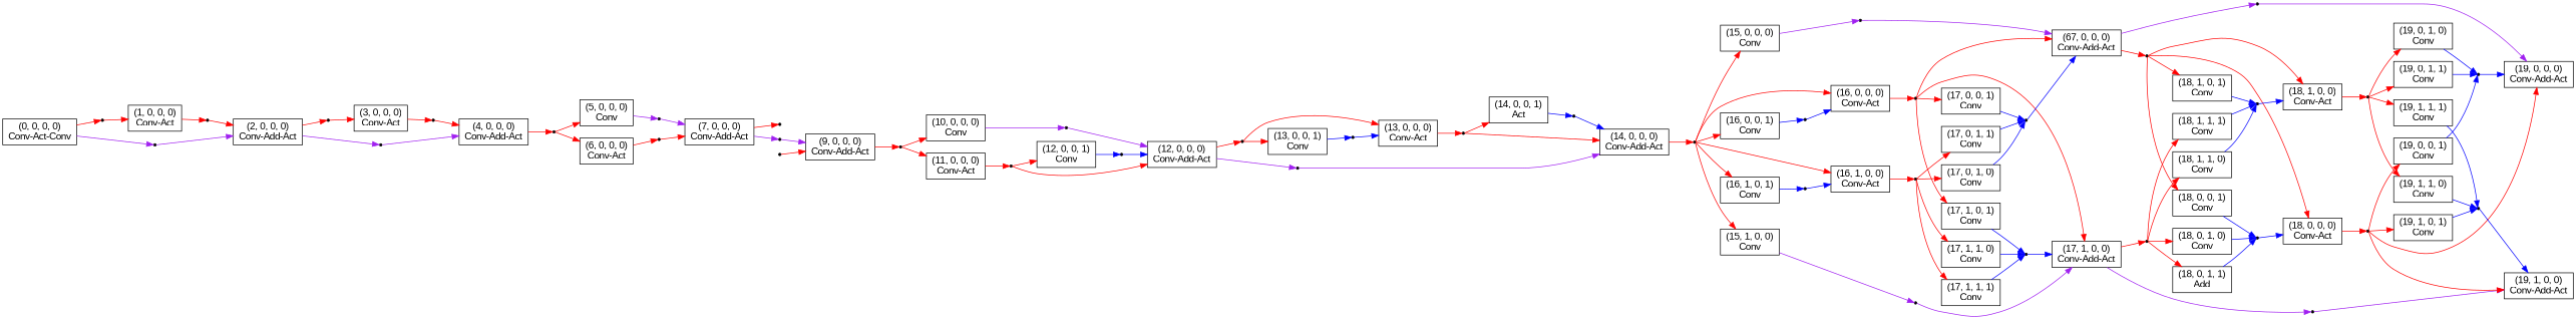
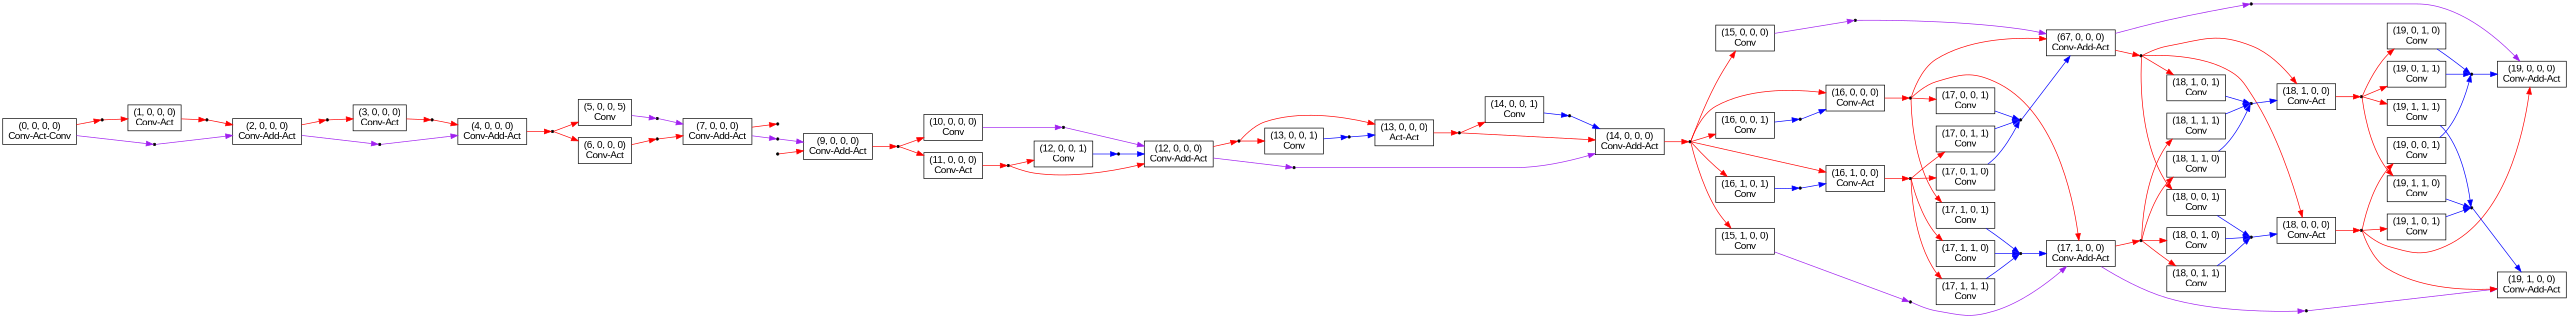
  digraph {
    rankdir=LR
    node [fontname=Arial shape=rectangle]
    edge [color=red]
    n1 [label="(0, 0, 0, 0)\nConv-Act-Conv"]
    "cast_from_(0, 0, 0, 0)" [shape=point]
    "gather_from_(0, 0, 0, 0)" [shape=point]
    n4 [label="(1, 0, 0, 0)\nConv-Act"]
    n5 [label="(2, 0, 0, 0)\nConv-Add-Act"]
    "cast_from_(1, 0, 0, 0)" [shape=point]
    "cast_from_(2, 0, 0, 0)" [shape=point]
    "gather_from_(2, 0, 0, 0)" [shape=point]
    n9 [label="(3, 0, 0, 0)\nConv-Act"]
    n10 [label="(4, 0, 0, 0)\nConv-Add-Act"]
    "cast_from_(3, 0, 0, 0)" [shape=point]
    "cast_from_(4, 0, 0, 0)" [shape=point]
-   n13 [label="(5, 0, 0, 0)\nConv"]
+   n13 [label="(5, 0, 0, 5)\nConv"]
    n14 [label="(6, 0, 0, 0)\nConv-Act"]
    "gather_from_(5, 0, 0, 0)" [shape=point]
    n16 [label="(7, 0, 0, 0)\nConv-Add-Act"]
    "cast_from_(6, 0, 0, 0)" [shape=point]
    "cast_from_(7, 0, 0, 0)" [shape=point]
    "gather_from_(7, 0, 0, 0)" [shape=point]
    n20 [label="(9, 0, 0, 0)\nConv-Add-Act"]
    "cast_from_(8, 0, 0, 0)" [shape=point]
    "cast_from_(9, 0, 0, 0)" [shape=point]
    n23 [label="(10, 0, 0, 0)\nConv"]
    n24 [label="(11, 0, 0, 0)\nConv-Act"]
    "gather_from_(10, 0, 0, 0)" [shape=point]
    n26 [label="(12, 0, 0, 0)\nConv-Add-Act"]
    "cast_from_(11, 0, 0, 0)" [shape=point]
    n28 [label="(12, 0, 0, 1)\nConv"]
    "cast_from_(12, 0, 0, 0)" [shape=point]
    "gather_from_(12, 0, 0, 0)" [shape=point]
-   n31 [label="(13, 0, 0, 0)\nConv-Act"]
+   n31 [label="(13, 0, 0, 0)\nAct-Act"]
    n32 [label="(13, 0, 0, 1)\nConv"]
    n33 [label="(14, 0, 0, 0)\nConv-Add-Act"]
    "merge_to_(12, 0, 0, 0)" [shape=point]
    "cast_from_(13, 0, 0, 0)" [shape=point]
-   n36 [label="(14, 0, 0, 1)\nAct"]
+   n36 [label="(14, 0, 0, 1)\nConv"]
    "merge_to_(13, 0, 0, 0)" [shape=point]
    "cast_from_(14, 0, 0, 0)" [shape=point]
    n39 [label="(15, 0, 0, 0)\nConv"]
    n40 [label="(15, 1, 0, 0)\nConv"]
    n41 [label="(16, 0, 0, 0)\nConv-Act"]
    n42 [label="(16, 0, 0, 1)\nConv"]
    n43 [label="(16, 1, 0, 0)\nConv-Act"]
    n44 [label="(16, 1, 0, 1)\nConv"]
    "merge_to_(14, 0, 0, 0)" [shape=point]
    "gather_from_(15, 0, 0, 0)" [shape=point]
    n47 [label="(67, 0, 0, 0)\nConv-Add-Act"]
    "gather_from_(15, 1, 0, 0)" [shape=point]
    n49 [label="(17, 1, 0, 0)\nConv-Add-Act"]
    "cast_from_(16, 0, 0, 0)" [shape=point]
    n51 [label="(17, 0, 0, 1)\nConv"]
    n52 [label="(17, 1, 0, 1)\nConv"]
    "merge_to_(16, 0, 0, 0)" [shape=point]
    "cast_from_(16, 1, 0, 0)" [shape=point]
    n55 [label="(17, 0, 1, 0)\nConv"]
    n56 [label="(17, 0, 1, 1)\nConv"]
    n57 [label="(17, 1, 1, 0)\nConv"]
    n58 [label="(17, 1, 1, 1)\nConv"]
    "merge_to_(16, 1, 0, 0)" [shape=point]
    "cast_from_(17, 0, 0, 0)" [shape=point]
    "gather_from_(17, 0, 0, 0)" [shape=point]
    n62 [label="(18, 0, 0, 0)\nConv-Act"]
    n63 [label="(18, 0, 0, 1)\nConv"]
    n64 [label="(18, 1, 0, 0)\nConv-Act"]
    n65 [label="(18, 1, 0, 1)\nConv"]
    n66 [label="(19, 0, 0, 0)\nConv-Add-Act"]
    "merge_to_(17, 0, 0, 0)" [shape=point]
    "cast_from_(17, 1, 0, 0)" [shape=point]
    "gather_from_(17, 1, 0, 0)" [shape=point]
    n70 [label="(18, 0, 1, 0)\nConv"]
-   n71 [label="(18, 0, 1, 1)\nAdd"]
+   n71 [label="(18, 0, 1, 1)\nConv"]
    n72 [label="(18, 1, 1, 0)\nConv"]
    n73 [label="(18, 1, 1, 1)\nConv"]
    n74 [label="(19, 1, 0, 0)\nConv-Add-Act"]
    "merge_to_(17, 1, 0, 0)" [shape=point]
    "cast_from_(18, 0, 0, 0)" [shape=point]
    n77 [label="(19, 0, 0, 1)\nConv"]
    n78 [label="(19, 1, 0, 1)\nConv"]
    "merge_to_(18, 0, 0, 0)" [shape=point]
    "cast_from_(18, 1, 0, 0)" [shape=point]
    n81 [label="(19, 0, 1, 0)\nConv"]
    n82 [label="(19, 0, 1, 1)\nConv"]
    n83 [label="(19, 1, 1, 0)\nConv"]
    n84 [label="(19, 1, 1, 1)\nConv"]
    "merge_to_(18, 1, 0, 0)" [shape=point]
    "merge_to_(19, 0, 0, 0)" [shape=point]
    "merge_to_(19, 1, 0, 0)" [shape=point]
    n1 -> "cast_from_(0, 0, 0, 0)"
    n1 -> "gather_from_(0, 0, 0, 0)" [color=purple]
    "cast_from_(0, 0, 0, 0)" -> n4
    "gather_from_(0, 0, 0, 0)" -> n5 [color=purple]
    n4 -> "cast_from_(1, 0, 0, 0)"
    n5 -> "cast_from_(2, 0, 0, 0)"
    n5 -> "gather_from_(2, 0, 0, 0)" [color=purple]
    "cast_from_(1, 0, 0, 0)" -> n5
    "cast_from_(2, 0, 0, 0)" -> n9
    "gather_from_(2, 0, 0, 0)" -> n10 [color=purple]
    n9 -> "cast_from_(3, 0, 0, 0)"
    n10 -> "cast_from_(4, 0, 0, 0)"
    "cast_from_(3, 0, 0, 0)" -> n10
    "cast_from_(4, 0, 0, 0)" -> n13
    "cast_from_(4, 0, 0, 0)" -> n14
    n13 -> "gather_from_(5, 0, 0, 0)" [color=purple]
    n14 -> "cast_from_(6, 0, 0, 0)"
    "gather_from_(5, 0, 0, 0)" -> n16 [color=purple]
    n16 -> "cast_from_(7, 0, 0, 0)"
    n16 -> "gather_from_(7, 0, 0, 0)" [color=purple]
    "cast_from_(6, 0, 0, 0)" -> n16
    "gather_from_(7, 0, 0, 0)" -> n20 [color=purple]
    n20 -> "cast_from_(9, 0, 0, 0)"
    "cast_from_(8, 0, 0, 0)" -> n20
    "cast_from_(9, 0, 0, 0)" -> n23
    "cast_from_(9, 0, 0, 0)" -> n24
    n23 -> "gather_from_(10, 0, 0, 0)" [color=purple]
    n24 -> "cast_from_(11, 0, 0, 0)"
    "gather_from_(10, 0, 0, 0)" -> n26 [color=purple]
    n26 -> "cast_from_(12, 0, 0, 0)"
    n26 -> "gather_from_(12, 0, 0, 0)" [color=purple]
    "cast_from_(11, 0, 0, 0)" -> n26
    "cast_from_(11, 0, 0, 0)" -> n28
    n28 -> "merge_to_(12, 0, 0, 0)" [color=blue]
    "cast_from_(12, 0, 0, 0)" -> n31
    "cast_from_(12, 0, 0, 0)" -> n32
    "gather_from_(12, 0, 0, 0)" -> n33 [color=purple]
    n31 -> "cast_from_(13, 0, 0, 0)"
    n32 -> "merge_to_(13, 0, 0, 0)" [color=blue]
    n33 -> "cast_from_(14, 0, 0, 0)"
    "merge_to_(12, 0, 0, 0)" -> n26 [color=blue]
    "cast_from_(13, 0, 0, 0)" -> n33
    "cast_from_(13, 0, 0, 0)" -> n36
    n36 -> "merge_to_(14, 0, 0, 0)" [color=blue]
    "merge_to_(13, 0, 0, 0)" -> n31 [color=blue]
    "cast_from_(14, 0, 0, 0)" -> n39
    "cast_from_(14, 0, 0, 0)" -> n40
    "cast_from_(14, 0, 0, 0)" -> n41
    "cast_from_(14, 0, 0, 0)" -> n42
    "cast_from_(14, 0, 0, 0)" -> n43
    "cast_from_(14, 0, 0, 0)" -> n44
    n39 -> "gather_from_(15, 0, 0, 0)" [color=purple]
    n40 -> "gather_from_(15, 1, 0, 0)" [color=purple]
    n41 -> "cast_from_(16, 0, 0, 0)"
    n42 -> "merge_to_(16, 0, 0, 0)" [color=blue]
    n43 -> "cast_from_(16, 1, 0, 0)"
    n44 -> "merge_to_(16, 1, 0, 0)" [color=blue]
    "merge_to_(14, 0, 0, 0)" -> n33 [color=blue]
    "gather_from_(15, 0, 0, 0)" -> n47 [color=purple]
    n47 -> "cast_from_(17, 0, 0, 0)"
    n47 -> "gather_from_(17, 0, 0, 0)" [color=purple]
    "gather_from_(15, 1, 0, 0)" -> n49 [color=purple]
    n49 -> "cast_from_(17, 1, 0, 0)"
    n49 -> "gather_from_(17, 1, 0, 0)" [color=purple]
    "cast_from_(16, 0, 0, 0)" -> n47
    "cast_from_(16, 0, 0, 0)" -> n49
    "cast_from_(16, 0, 0, 0)" -> n51
    "cast_from_(16, 0, 0, 0)" -> n52
    n51 -> "merge_to_(17, 0, 0, 0)" [color=blue]
    n52 -> "merge_to_(17, 1, 0, 0)" [color=blue]
    "merge_to_(16, 0, 0, 0)" -> n41 [color=blue]
    "cast_from_(16, 1, 0, 0)" -> n55
    "cast_from_(16, 1, 0, 0)" -> n56
    "cast_from_(16, 1, 0, 0)" -> n57
    "cast_from_(16, 1, 0, 0)" -> n58
    n55 -> "merge_to_(17, 0, 0, 0)" [color=blue]
    n56 -> "merge_to_(17, 0, 0, 0)" [color=blue]
    n57 -> "merge_to_(17, 1, 0, 0)" [color=blue]
    n58 -> "merge_to_(17, 1, 0, 0)" [color=blue]
    "merge_to_(16, 1, 0, 0)" -> n43 [color=blue]
    "cast_from_(17, 0, 0, 0)" -> n62
    "cast_from_(17, 0, 0, 0)" -> n63
    "cast_from_(17, 0, 0, 0)" -> n64
    "cast_from_(17, 0, 0, 0)" -> n65
    "gather_from_(17, 0, 0, 0)" -> n66 [color=purple]
    n62 -> "cast_from_(18, 0, 0, 0)"
    n63 -> "merge_to_(18, 0, 0, 0)" [color=blue]
    n64 -> "cast_from_(18, 1, 0, 0)"
    n65 -> "merge_to_(18, 1, 0, 0)" [color=blue]
    "merge_to_(17, 0, 0, 0)" -> n47 [color=blue]
    "cast_from_(17, 1, 0, 0)" -> n70
    "cast_from_(17, 1, 0, 0)" -> n71
    "cast_from_(17, 1, 0, 0)" -> n72
    "cast_from_(17, 1, 0, 0)" -> n73
    "gather_from_(17, 1, 0, 0)" -> n74 [color=purple]
    n70 -> "merge_to_(18, 0, 0, 0)" [color=blue]
    n71 -> "merge_to_(18, 0, 0, 0)" [color=blue]
    n72 -> "merge_to_(18, 1, 0, 0)" [color=blue]
    n73 -> "merge_to_(18, 1, 0, 0)" [color=blue]
    "merge_to_(17, 1, 0, 0)" -> n49 [color=blue]
    "cast_from_(18, 0, 0, 0)" -> n66
    "cast_from_(18, 0, 0, 0)" -> n74
    "cast_from_(18, 0, 0, 0)" -> n77
    "cast_from_(18, 0, 0, 0)" -> n78
    n77 -> "merge_to_(19, 0, 0, 0)" [color=blue]
    n78 -> "merge_to_(19, 1, 0, 0)" [color=blue]
    "merge_to_(18, 0, 0, 0)" -> n62 [color=blue]
    "cast_from_(18, 1, 0, 0)" -> n81
    "cast_from_(18, 1, 0, 0)" -> n82
    "cast_from_(18, 1, 0, 0)" -> n83
    "cast_from_(18, 1, 0, 0)" -> n84
    n81 -> "merge_to_(19, 0, 0, 0)" [color=blue]
    n82 -> "merge_to_(19, 0, 0, 0)" [color=blue]
    n83 -> "merge_to_(19, 1, 0, 0)" [color=blue]
    n84 -> "merge_to_(19, 1, 0, 0)" [color=blue]
    "merge_to_(18, 1, 0, 0)" -> n64 [color=blue]
    "merge_to_(19, 0, 0, 0)" -> n66 [color=blue]
    "merge_to_(19, 1, 0, 0)" -> n74 [color=blue]
  }
